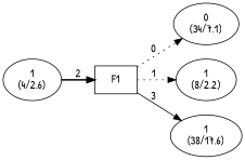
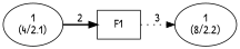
  digraph {
    fontname="Patrick Hand"
    rankdir=LR
    node [fontname="Patrick Hand" shape=ellipse]
    edge [fontname="Patrick Hand" style=dotted]
    n1 [label="F1\n" shape=box]
-   n2 [label="0\n(34/7.1)"]
    n3 [label="1\n(8/2.2)"]
-   n4 [label="1\n(38/17.6)"]
-   n5 [label="1\n(4/2.6)"]
-   n1 -> n2 [label=0]
-   n1 -> n3 [label=1]
-   n1 -> n4 [label=3 style=solid]
+   n5 [label="1\n(4/2.1)"]
+   n1 -> n3 [label=3]
    n5 -> n1 [label=2 style=bold]
  }
